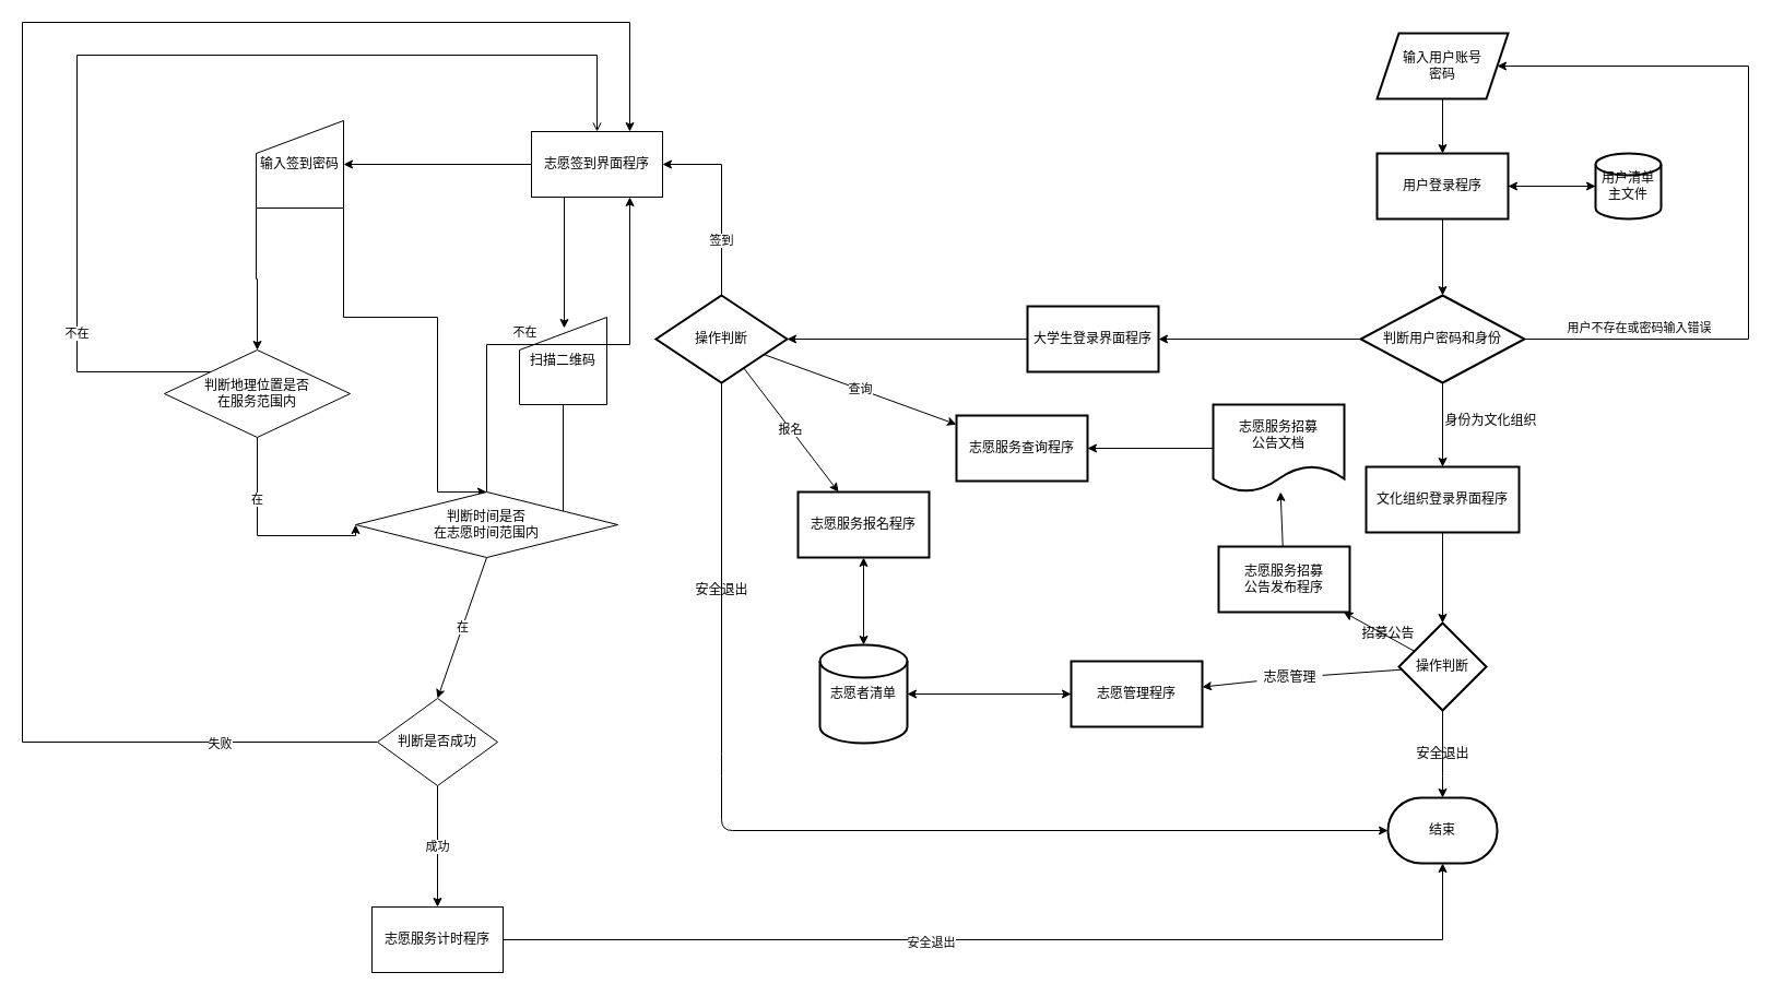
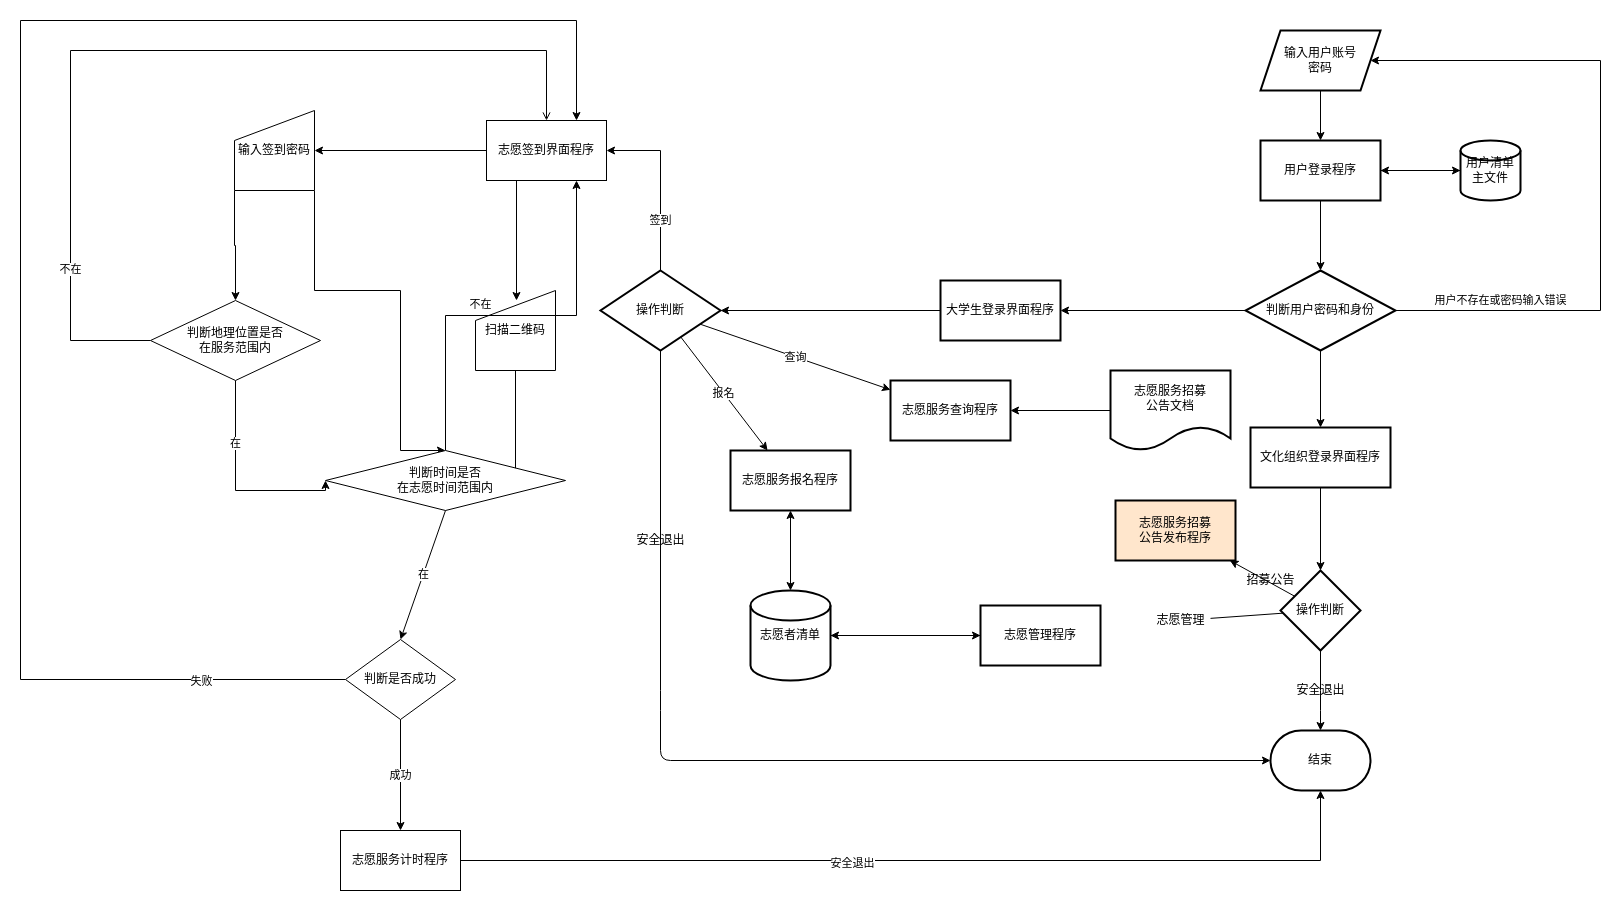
  <mxCell id="0" />
  <mxCell id="1" parent="0" />
  <mxCell id="2" value="" style="edgeStyle=none;html=1;" parent="1" source="3" target="6" edge="1"><mxGeometry relative="1" as="geometry" /></mxCell>
  <mxCell id="3" value="输入用户账号&lt;br&gt;密码" style="shape=parallelogram;perimeter=parallelogramPerimeter;whiteSpace=wrap;html=1;fixedSize=1;strokeWidth=2;" parent="1" vertex="1"><mxGeometry x="1260" y="30" width="120" height="60" as="geometry" /></mxCell>
  <mxCell id="4" style="edgeStyle=none;html=1;exitX=1;exitY=0.5;exitDx=0;exitDy=0;" parent="1" source="6" target="8" edge="1"><mxGeometry relative="1" as="geometry" /></mxCell>
  <mxCell id="5" value="" style="edgeStyle=none;html=1;" parent="1" source="6" target="11" edge="1"><mxGeometry relative="1" as="geometry" /></mxCell>
  <mxCell id="6" value="用户登录程序" style="whiteSpace=wrap;html=1;strokeWidth=2;" parent="1" vertex="1"><mxGeometry x="1260" y="140" width="120" height="60" as="geometry" /></mxCell>
  <mxCell id="7" value="" style="edgeStyle=none;html=1;" parent="1" source="8" target="6" edge="1"><mxGeometry relative="1" as="geometry" /></mxCell>
  <mxCell id="8" value="用户清单主文件" style="strokeWidth=2;html=1;shape=mxgraph.flowchart.database;whiteSpace=wrap;" parent="1" vertex="1"><mxGeometry x="1460" y="140" width="60" height="60" as="geometry" /></mxCell>
  <mxCell id="9" value="" style="edgeStyle=none;html=1;" parent="1" source="11" target="14" edge="1"><mxGeometry relative="1" as="geometry" /></mxCell>
  <mxCell id="10" value="" style="edgeStyle=none;html=1;" parent="1" source="11" target="16" edge="1"><mxGeometry relative="1" as="geometry" /></mxCell>
  <mxCell id="11" value="判断用户密码和身份" style="rhombus;whiteSpace=wrap;html=1;strokeWidth=2;" parent="1" vertex="1"><mxGeometry x="1245" y="270" width="150" height="80" as="geometry" /></mxCell>
  <mxCell id="12" value="结束" style="strokeWidth=2;html=1;shape=mxgraph.flowchart.terminator;whiteSpace=wrap;" parent="1" vertex="1"><mxGeometry x="1270" y="730" width="100" height="60" as="geometry" /></mxCell>
  <mxCell id="13" value="" style="edgeStyle=none;html=1;" parent="1" source="14" target="21" edge="1"><mxGeometry relative="1" as="geometry" /></mxCell>
  <mxCell id="14" value="大学生登录界面程序" style="whiteSpace=wrap;html=1;strokeWidth=2;" parent="1" vertex="1"><mxGeometry x="940" y="280" width="120" height="60" as="geometry" /></mxCell>
  <mxCell id="15" value="" style="edgeStyle=none;html=1;" parent="1" source="16" target="27" edge="1"><mxGeometry relative="1" as="geometry" /></mxCell>
  <mxCell id="16" value="文化组织登录界面程序" style="whiteSpace=wrap;html=1;strokeWidth=2;" parent="1" vertex="1"><mxGeometry x="1250" y="427" width="140" height="60" as="geometry" /></mxCell>
  <mxCell id="17" value="查询" style="edgeStyle=none;html=1;" parent="1" source="21" target="23" edge="1"><mxGeometry relative="1" as="geometry" /></mxCell>
  <mxCell id="18" value="报名" style="edgeStyle=none;html=1;" parent="1" source="21" target="37" edge="1"><mxGeometry relative="1" as="geometry" /></mxCell>
  <mxCell id="19" style="edgeStyle=none;html=1;exitX=0.5;exitY=1;exitDx=0;exitDy=0;" parent="1" source="21" target="12" edge="1"><mxGeometry relative="1" as="geometry"><mxPoint x="1070" y="710" as="targetPoint" /><Array as="points"><mxPoint x="660" y="700" /><mxPoint x="660" y="760" /></Array></mxGeometry></mxCell>
  <mxCell id="20" value="签到" style="edgeStyle=orthogonalEdgeStyle;rounded=0;orthogonalLoop=1;jettySize=auto;html=1;entryX=1;entryY=0.5;entryDx=0;entryDy=0;" parent="1" source="21" target="44" edge="1"><mxGeometry x="-0.412" relative="1" as="geometry"><mxPoint y="1" as="offset" /></mxGeometry></mxCell>
  <mxCell id="21" value="操作判断" style="rhombus;whiteSpace=wrap;html=1;strokeWidth=2;" parent="1" vertex="1"><mxGeometry x="600" y="270" width="120" height="80" as="geometry" /></mxCell>
- <mxCell id="22" value="身份为文化组织" style="text;html=1;align=center;verticalAlign=middle;resizable=0;points=[];autosize=1;strokeColor=none;fillColor=none;" parent="1" vertex="1"><mxGeometry x="1309" y="370" width="110" height="30" as="geometry" /></mxCell>
- <mxCell id="23" value="志愿服务查询程序" style="whiteSpace=wrap;html=1;strokeWidth=2;" parent="1" vertex="1"><mxGeometry x="875" y="380" width="120" height="60" as="geometry" /></mxCell>
+ <mxCell id="23" value="志愿服务查询程序" style="whiteSpace=wrap;html=1;strokeWidth=2;" parent="1" vertex="1"><mxGeometry x="890" y="380" width="120" height="60" as="geometry" /></mxCell>
  <mxCell id="24" value="" style="edgeStyle=none;html=1;" parent="1" source="27" target="29" edge="1"><mxGeometry relative="1" as="geometry" /></mxCell>
- <mxCell id="25" value="" style="edgeStyle=none;html=1;startArrow=none;" parent="1" source="42" target="34" edge="1"><mxGeometry relative="1" as="geometry" /></mxCell>
  <mxCell id="26" style="edgeStyle=none;html=1;exitX=0.5;exitY=1;exitDx=0;exitDy=0;entryX=0.5;entryY=0;entryDx=0;entryDy=0;entryPerimeter=0;" parent="1" source="27" target="12" edge="1"><mxGeometry relative="1" as="geometry"><mxPoint x="1510" y="700" as="targetPoint" /><Array as="points"><mxPoint x="1320" y="700" /></Array></mxGeometry></mxCell>
  <mxCell id="27" value="操作判断" style="rhombus;whiteSpace=wrap;html=1;strokeWidth=2;" parent="1" vertex="1"><mxGeometry x="1280" y="570" width="80" height="80" as="geometry" /></mxCell>
- <mxCell id="28" value="" style="edgeStyle=none;html=1;" parent="1" source="29" target="32" edge="1"><mxGeometry relative="1" as="geometry" /></mxCell>
- <mxCell id="29" value="志愿服务招募&lt;br&gt;公告发布程序" style="whiteSpace=wrap;html=1;strokeWidth=2;" parent="1" vertex="1"><mxGeometry x="1115" y="500" width="120" height="60" as="geometry" /></mxCell>
+ <mxCell id="29" value="志愿服务招募&lt;br&gt;公告发布程序" style="whiteSpace=wrap;html=1;strokeWidth=2;fillColor=#ffe6cc;" parent="1" vertex="1"><mxGeometry x="1115" y="500" width="120" height="60" as="geometry" /></mxCell>
  <mxCell id="30" value="招募公告" style="text;html=1;align=center;verticalAlign=middle;resizable=0;points=[];autosize=1;strokeColor=none;fillColor=none;" parent="1" vertex="1"><mxGeometry x="1235" y="565" width="70" height="30" as="geometry" /></mxCell>
  <mxCell id="31" value="" style="edgeStyle=none;html=1;" parent="1" source="32" target="23" edge="1"><mxGeometry relative="1" as="geometry" /></mxCell>
  <mxCell id="32" value="志愿服务招募&lt;br&gt;公告文档" style="shape=document;whiteSpace=wrap;html=1;boundedLbl=1;strokeWidth=2;" parent="1" vertex="1"><mxGeometry x="1110" y="370" width="120" height="80" as="geometry" /></mxCell>
  <mxCell id="33" style="edgeStyle=none;html=1;" parent="1" source="34" target="36" edge="1"><mxGeometry relative="1" as="geometry" /></mxCell>
  <mxCell id="34" value="志愿管理程序" style="whiteSpace=wrap;html=1;strokeWidth=2;" parent="1" vertex="1"><mxGeometry x="980" y="605" width="120" height="60" as="geometry" /></mxCell>
  <mxCell id="35" value="" style="edgeStyle=none;html=1;" parent="1" source="36" target="34" edge="1"><mxGeometry relative="1" as="geometry" /></mxCell>
  <mxCell id="36" value="志愿者清单" style="strokeWidth=2;html=1;shape=mxgraph.flowchart.database;whiteSpace=wrap;" parent="1" vertex="1"><mxGeometry x="750" y="590" width="80" height="90" as="geometry" /></mxCell>
  <mxCell id="37" value="志愿服务报名程序" style="whiteSpace=wrap;html=1;strokeWidth=2;" parent="1" vertex="1"><mxGeometry x="730" y="450" width="120" height="60" as="geometry" /></mxCell>
  <mxCell id="38" value="安全退出" style="text;html=1;align=center;verticalAlign=middle;resizable=0;points=[];autosize=1;strokeColor=none;fillColor=none;rotation=0;" parent="1" vertex="1"><mxGeometry x="630" y="530" width="60" height="20" as="geometry" /></mxCell>
  <mxCell id="39" value="安全退出" style="text;html=1;align=center;verticalAlign=middle;resizable=0;points=[];autosize=1;strokeColor=none;fillColor=none;" parent="1" vertex="1"><mxGeometry x="1290" y="680" width="60" height="20" as="geometry" /></mxCell>
  <mxCell id="40" value="用户不存在或密码输入错误" style="endArrow=classic;html=1;rounded=0;exitX=1;exitY=0.5;exitDx=0;exitDy=0;entryX=1;entryY=0.5;entryDx=0;entryDy=0;" parent="1" source="11" target="3" edge="1"><mxGeometry x="-0.693" y="10" relative="1" as="geometry"><mxPoint x="1440" y="310" as="sourcePoint" /><mxPoint x="1540" y="310" as="targetPoint" /><Array as="points"><mxPoint x="1600" y="310" /><mxPoint x="1600" y="60" /></Array><mxPoint as="offset" /></mxGeometry></mxCell>
  <mxCell id="41" value="" style="endArrow=classic;startArrow=classic;html=1;rounded=0;exitX=0.5;exitY=1;exitDx=0;exitDy=0;entryX=0.5;entryY=0;entryDx=0;entryDy=0;entryPerimeter=0;" parent="1" source="37" target="36" edge="1"><mxGeometry width="50" height="50" relative="1" as="geometry"><mxPoint x="1190" y="630" as="sourcePoint" /><mxPoint x="1240" y="580" as="targetPoint" /></mxGeometry></mxCell>
  <mxCell id="42" value="志愿管理" style="text;html=1;align=center;verticalAlign=middle;resizable=0;points=[];autosize=1;strokeColor=none;fillColor=none;" parent="1" vertex="1"><mxGeometry x="1150" y="610" width="60" height="20" as="geometry" /></mxCell>
  <mxCell id="43" value="" style="edgeStyle=none;html=1;endArrow=none;" parent="1" source="27" target="42" edge="1"><mxGeometry relative="1" as="geometry"><mxPoint x="1283.279" y="613.279" as="sourcePoint" /><mxPoint x="1100" y="629.643" as="targetPoint" /></mxGeometry></mxCell>
  <mxCell id="44" value="志愿签到界面程序" style="rounded=0;whiteSpace=wrap;html=1;" parent="1" vertex="1"><mxGeometry x="486" y="120" width="120" height="60" as="geometry" /></mxCell>
  <mxCell id="45" style="edgeStyle=orthogonalEdgeStyle;rounded=0;orthogonalLoop=1;jettySize=auto;html=1;exitX=0;exitY=1;exitDx=0;exitDy=0;entryX=0.5;entryY=0;entryDx=0;entryDy=0;" parent="1" source="47" target="52" edge="1"><mxGeometry relative="1" as="geometry" /></mxCell>
  <mxCell id="46" style="edgeStyle=orthogonalEdgeStyle;rounded=0;orthogonalLoop=1;jettySize=auto;html=1;exitX=1;exitY=1;exitDx=0;exitDy=0;entryX=0.5;entryY=0;entryDx=0;entryDy=0;" parent="1" source="47" target="64" edge="1"><mxGeometry relative="1" as="geometry"><Array as="points"><mxPoint x="314" y="290" /><mxPoint x="400" y="290" /></Array></mxGeometry></mxCell>
  <mxCell id="47" value="输入签到密码" style="shape=manualInput;whiteSpace=wrap;html=1;" parent="1" vertex="1"><mxGeometry x="234" y="110" width="80" height="80" as="geometry" /></mxCell>
  <mxCell id="48" style="edgeStyle=orthogonalEdgeStyle;rounded=0;orthogonalLoop=1;jettySize=auto;html=1;exitX=0.5;exitY=1;exitDx=0;exitDy=0;entryX=1;entryY=0;entryDx=0;entryDy=0;" parent="1" source="49" target="64" edge="1"><mxGeometry relative="1" as="geometry"><Array as="points"><mxPoint x="515" y="470" /></Array></mxGeometry></mxCell>
  <mxCell id="49" value="扫描二维码" style="shape=manualInput;whiteSpace=wrap;html=1;" parent="1" vertex="1"><mxGeometry x="475" y="290" width="80" height="80" as="geometry" /></mxCell>
  <mxCell id="50" value="在" style="edgeStyle=orthogonalEdgeStyle;rounded=0;orthogonalLoop=1;jettySize=auto;html=1;exitX=0.5;exitY=1;exitDx=0;exitDy=0;entryX=0;entryY=0.5;entryDx=0;entryDy=0;" parent="1" source="52" target="64" edge="1"><mxGeometry x="-0.4" relative="1" as="geometry"><Array as="points"><mxPoint x="235" y="490" /></Array><mxPoint as="offset" /></mxGeometry></mxCell>
  <mxCell id="51" value="不在" style="edgeStyle=orthogonalEdgeStyle;rounded=0;orthogonalLoop=1;jettySize=auto;html=1;entryX=0.5;entryY=0;entryDx=0;entryDy=0;endArrow=open;" parent="1" source="52" target="44" edge="1"><mxGeometry x="-0.673" relative="1" as="geometry"><Array as="points"><mxPoint x="70" y="340" /><mxPoint x="70" y="50" /><mxPoint x="546" y="50" /></Array><mxPoint y="-1" as="offset" /></mxGeometry></mxCell>
- <mxCell id="52" value="判断地理位置是否&lt;br&gt;在服务范围内" style="rhombus;whiteSpace=wrap;html=1;" parent="1" vertex="1"><mxGeometry x="150" y="320" width="170" height="80" as="geometry" /></mxCell>
+ <mxCell id="52" value="判断地理位置是否&lt;br&gt;在服务范围内" style="rhombus;whiteSpace=wrap;html=1;" parent="1" vertex="1"><mxGeometry x="150" y="300" width="170" height="80" as="geometry" /></mxCell>
  <mxCell id="53" value="" style="endArrow=classic;html=1;rounded=0;exitX=0.25;exitY=1;exitDx=0;exitDy=0;" parent="1" source="44" edge="1"><mxGeometry width="50" height="50" relative="1" as="geometry"><mxPoint x="600" y="180" as="sourcePoint" /><mxPoint x="516" y="300" as="targetPoint" /></mxGeometry></mxCell>
  <mxCell id="54" value="" style="endArrow=classic;html=1;rounded=0;entryX=1;entryY=0.5;entryDx=0;entryDy=0;exitX=0;exitY=0.5;exitDx=0;exitDy=0;" parent="1" source="44" target="47" edge="1"><mxGeometry width="50" height="50" relative="1" as="geometry"><mxPoint x="600" y="120" as="sourcePoint" /><mxPoint x="710" y="20" as="targetPoint" /></mxGeometry></mxCell>
  <mxCell id="55" style="edgeStyle=orthogonalEdgeStyle;rounded=0;orthogonalLoop=1;jettySize=auto;html=1;entryX=0.75;entryY=0;entryDx=0;entryDy=0;" edge="1" parent="1" source="57" target="44"><mxGeometry relative="1" as="geometry"><Array as="points"><mxPoint x="20" y="679" /><mxPoint x="20" y="20" /><mxPoint x="576" y="20" /></Array></mxGeometry></mxCell>
  <mxCell id="56" value="失败" style="edgeLabel;html=1;align=center;verticalAlign=middle;resizable=0;points=[];" vertex="1" connectable="0" parent="55"><mxGeometry x="-0.838" relative="1" as="geometry"><mxPoint x="-12" y="1" as="offset" /></mxGeometry></mxCell>
  <mxCell id="57" value="判断是否成功" style="rhombus;whiteSpace=wrap;html=1;" parent="1" vertex="1"><mxGeometry x="345" y="639" width="110" height="80" as="geometry" /></mxCell>
  <mxCell id="58" style="edgeStyle=orthogonalEdgeStyle;rounded=0;orthogonalLoop=1;jettySize=auto;html=1;entryX=0.5;entryY=1;entryDx=0;entryDy=0;entryPerimeter=0;" parent="1" source="60" target="12" edge="1"><mxGeometry relative="1" as="geometry" /></mxCell>
  <mxCell id="59" value="安全退出" style="edgeLabel;html=1;align=center;verticalAlign=middle;resizable=0;points=[];" parent="58" vertex="1" connectable="0"><mxGeometry x="-0.162" y="-2" relative="1" as="geometry"><mxPoint x="1" as="offset" /></mxGeometry></mxCell>
  <mxCell id="60" value="志愿服务计时程序" style="rounded=0;whiteSpace=wrap;html=1;" parent="1" vertex="1"><mxGeometry x="340" y="830" width="120" height="60" as="geometry" /></mxCell>
  <mxCell id="61" value="成功" style="endArrow=classic;html=1;rounded=0;exitX=0.5;exitY=1;exitDx=0;exitDy=0;" parent="1" source="57" target="60" edge="1"><mxGeometry width="50" height="50" relative="1" as="geometry"><mxPoint x="665" y="645" as="sourcePoint" /><mxPoint x="715" y="595" as="targetPoint" /></mxGeometry></mxCell>
  <mxCell id="62" style="edgeStyle=orthogonalEdgeStyle;rounded=0;orthogonalLoop=1;jettySize=auto;html=1;entryX=0.75;entryY=1;entryDx=0;entryDy=0;" parent="1" source="64" target="44" edge="1"><mxGeometry relative="1" as="geometry" /></mxCell>
  <mxCell id="63" value="不在" style="edgeLabel;html=1;align=center;verticalAlign=middle;resizable=0;points=[];" parent="62" vertex="1" connectable="0"><mxGeometry x="-0.153" y="5" relative="1" as="geometry"><mxPoint x="-1" y="-7" as="offset" /></mxGeometry></mxCell>
  <mxCell id="64" value="判断时间是否&lt;br&gt;在志愿时间范围内" style="rhombus;whiteSpace=wrap;html=1;" parent="1" vertex="1"><mxGeometry x="325" y="450" width="240" height="60" as="geometry" /></mxCell>
  <mxCell id="65" value="在" style="endArrow=classic;html=1;rounded=0;exitX=0.5;exitY=1;exitDx=0;exitDy=0;entryX=0.5;entryY=0;entryDx=0;entryDy=0;" parent="1" source="64" target="57" edge="1"><mxGeometry width="50" height="50" relative="1" as="geometry"><mxPoint x="660" y="600" as="sourcePoint" /><mxPoint x="710" y="550" as="targetPoint" /></mxGeometry></mxCell>
